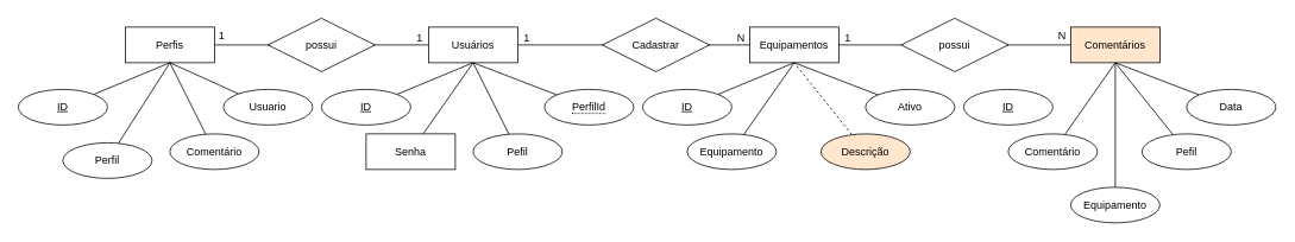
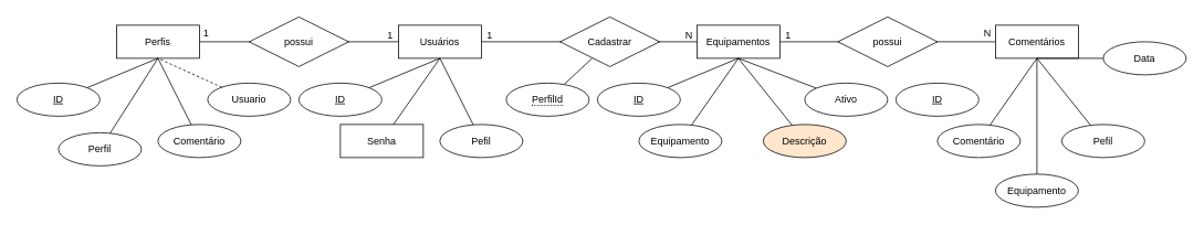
  <mxCell id="0" />
  <mxCell id="1" parent="0" />
  <mxCell id="2" style="edgeStyle=orthogonalEdgeStyle;rounded=0;orthogonalLoop=1;jettySize=auto;html=1;entryX=0.5;entryY=0;entryDx=0;entryDy=0;" edge="1" parent="1" source="3" target="13"><mxGeometry relative="1" as="geometry"><Array as="points"><mxPoint x="530" y="50" /></Array></mxGeometry></mxCell>
  <mxCell id="3" value="Perfis" style="whiteSpace=wrap;html=1;align=center;" vertex="1" parent="1"><mxGeometry x="140" y="30" width="100" height="40" as="geometry" /></mxCell>
  <mxCell id="4" style="rounded=0;orthogonalLoop=1;jettySize=auto;html=1;entryX=0.5;entryY=1;entryDx=0;entryDy=0;endArrow=none;endFill=0;" edge="1" parent="1" source="5" target="3"><mxGeometry relative="1" as="geometry" /></mxCell>
  <mxCell id="5" value="ID" style="ellipse;whiteSpace=wrap;html=1;align=center;fontStyle=4;" vertex="1" parent="1"><mxGeometry x="20" y="100" width="100" height="40" as="geometry" /></mxCell>
  <mxCell id="6" style="rounded=0;orthogonalLoop=1;jettySize=auto;html=1;entryX=0.5;entryY=1;entryDx=0;entryDy=0;endArrow=none;endFill=0;" edge="1" parent="1" source="7" target="3"><mxGeometry relative="1" as="geometry" /></mxCell>
  <mxCell id="7" value="Perfil" style="ellipse;whiteSpace=wrap;html=1;align=center;" vertex="1" parent="1"><mxGeometry x="70" y="160" width="100" height="40" as="geometry" /></mxCell>
  <mxCell id="8" style="rounded=0;orthogonalLoop=1;jettySize=auto;html=1;entryX=0.5;entryY=1;entryDx=0;entryDy=0;endArrow=none;endFill=0;" edge="1" parent="1" source="9" target="3"><mxGeometry relative="1" as="geometry" /></mxCell>
  <mxCell id="9" value="Comentário" style="ellipse;whiteSpace=wrap;html=1;align=center;" vertex="1" parent="1"><mxGeometry x="190" y="150" width="100" height="40" as="geometry" /></mxCell>
- <mxCell id="10" style="rounded=0;orthogonalLoop=1;jettySize=auto;html=1;entryX=0.5;entryY=1;entryDx=0;entryDy=0;endArrow=none;endFill=0;" edge="1" parent="1" source="11" target="3"><mxGeometry relative="1" as="geometry" /></mxCell>
+ <mxCell id="10" style="rounded=0;orthogonalLoop=1;jettySize=auto;html=1;entryX=0.5;entryY=1;entryDx=0;entryDy=0;endArrow=none;endFill=0;dashed=1;" edge="1" parent="1" source="11" target="3"><mxGeometry relative="1" as="geometry" /></mxCell>
  <mxCell id="11" value="Usuario" style="ellipse;whiteSpace=wrap;html=1;align=center;" vertex="1" parent="1"><mxGeometry x="250" y="100" width="100" height="40" as="geometry" /></mxCell>
  <mxCell id="12" style="edgeStyle=orthogonalEdgeStyle;rounded=0;orthogonalLoop=1;jettySize=auto;html=1;entryX=0.5;entryY=0;entryDx=0;entryDy=0;" edge="1" parent="1" source="13" target="23"><mxGeometry relative="1" as="geometry"><Array as="points"><mxPoint x="890" y="50" /></Array></mxGeometry></mxCell>
  <mxCell id="13" value="Usuários" style="whiteSpace=wrap;html=1;align=center;" vertex="1" parent="1"><mxGeometry x="480" y="30" width="100" height="40" as="geometry" /></mxCell>
  <mxCell id="14" style="rounded=0;orthogonalLoop=1;jettySize=auto;html=1;entryX=0.5;entryY=1;entryDx=0;entryDy=0;endArrow=none;endFill=0;" edge="1" parent="1" source="15" target="13"><mxGeometry relative="1" as="geometry" /></mxCell>
  <mxCell id="15" value="ID" style="ellipse;whiteSpace=wrap;html=1;align=center;fontStyle=4;" vertex="1" parent="1"><mxGeometry x="360" y="100" width="100" height="40" as="geometry" /></mxCell>
  <mxCell id="16" style="rounded=0;orthogonalLoop=1;jettySize=auto;html=1;entryX=0.5;entryY=1;entryDx=0;entryDy=0;endArrow=none;endFill=0;" edge="1" parent="1" source="17" target="13"><mxGeometry relative="1" as="geometry" /></mxCell>
  <mxCell id="17" value="Senha" style="whiteSpace=wrap;html=1;align=center;rounded=0;" vertex="1" parent="1"><mxGeometry x="410" y="150" width="100" height="40" as="geometry" /></mxCell>
  <mxCell id="18" style="rounded=0;orthogonalLoop=1;jettySize=auto;html=1;entryX=0.5;entryY=1;entryDx=0;entryDy=0;endArrow=none;endFill=0;" edge="1" parent="1" source="19" target="13"><mxGeometry relative="1" as="geometry" /></mxCell>
  <mxCell id="19" value="Pefil" style="ellipse;whiteSpace=wrap;html=1;align=center;" vertex="1" parent="1"><mxGeometry x="530" y="150" width="100" height="40" as="geometry" /></mxCell>
- <mxCell id="20" style="rounded=0;orthogonalLoop=1;jettySize=auto;html=1;entryX=0.5;entryY=1;entryDx=0;entryDy=0;endArrow=none;endFill=0;" edge="1" parent="1" source="21" target="13"><mxGeometry relative="1" as="geometry" /></mxCell>
+ <mxCell id="20" style="rounded=0;orthogonalLoop=1;jettySize=auto;html=1;endArrow=none;endFill=0;" edge="1" parent="1" source="21" target="46"><mxGeometry relative="1" as="geometry" /></mxCell>
  <mxCell id="21" value="&lt;span style=&quot;border-bottom: 1px dotted&quot;&gt;PerfilId&lt;/span&gt;" style="ellipse;whiteSpace=wrap;html=1;align=center;" vertex="1" parent="1"><mxGeometry x="610" y="100" width="100" height="40" as="geometry" /></mxCell>
  <mxCell id="22" style="rounded=0;orthogonalLoop=1;jettySize=auto;html=1;entryX=0;entryY=0.5;entryDx=0;entryDy=0;endArrow=none;endFill=0;" edge="1" parent="1" source="23" target="32"><mxGeometry relative="1" as="geometry" /></mxCell>
  <mxCell id="23" value="Equipamentos" style="whiteSpace=wrap;html=1;align=center;" vertex="1" parent="1"><mxGeometry x="840" y="30" width="100" height="40" as="geometry" /></mxCell>
  <mxCell id="24" style="rounded=0;orthogonalLoop=1;jettySize=auto;html=1;entryX=0.5;entryY=1;entryDx=0;entryDy=0;endArrow=none;endFill=0;" edge="1" parent="1" source="25" target="23"><mxGeometry relative="1" as="geometry" /></mxCell>
  <mxCell id="25" value="ID" style="ellipse;whiteSpace=wrap;html=1;align=center;fontStyle=4;" vertex="1" parent="1"><mxGeometry x="720" y="100" width="100" height="40" as="geometry" /></mxCell>
  <mxCell id="26" style="rounded=0;orthogonalLoop=1;jettySize=auto;html=1;entryX=0.5;entryY=1;entryDx=0;entryDy=0;endArrow=none;endFill=0;" edge="1" parent="1" source="27" target="23"><mxGeometry relative="1" as="geometry" /></mxCell>
  <mxCell id="27" value="Equipamento" style="ellipse;whiteSpace=wrap;html=1;align=center;" vertex="1" parent="1"><mxGeometry x="770" y="150" width="100" height="40" as="geometry" /></mxCell>
- <mxCell id="28" style="rounded=0;orthogonalLoop=1;jettySize=auto;html=1;entryX=0.5;entryY=1;entryDx=0;entryDy=0;endArrow=none;endFill=0;dashed=1;" edge="1" parent="1" source="29" target="23"><mxGeometry relative="1" as="geometry" /></mxCell>
+ <mxCell id="28" style="rounded=0;orthogonalLoop=1;jettySize=auto;html=1;entryX=0.5;entryY=1;entryDx=0;entryDy=0;endArrow=none;endFill=0;" edge="1" parent="1" source="29" target="23"><mxGeometry relative="1" as="geometry" /></mxCell>
  <mxCell id="29" value="Descrição" style="ellipse;whiteSpace=wrap;html=1;align=center;fillColor=#ffe6cc;" vertex="1" parent="1"><mxGeometry x="920" y="150" width="100" height="40" as="geometry" /></mxCell>
  <mxCell id="30" style="rounded=0;orthogonalLoop=1;jettySize=auto;html=1;entryX=0.5;entryY=1;entryDx=0;entryDy=0;endArrow=none;endFill=0;" edge="1" parent="1" source="31" target="23"><mxGeometry relative="1" as="geometry"><mxPoint x="960" y="30" as="targetPoint" /></mxGeometry></mxCell>
  <mxCell id="31" value="Ativo" style="ellipse;whiteSpace=wrap;html=1;align=center;" vertex="1" parent="1"><mxGeometry x="970" y="100" width="100" height="40" as="geometry" /></mxCell>
- <mxCell id="32" value="Comentários" style="whiteSpace=wrap;html=1;align=center;fillColor=#ffe6cc;" vertex="1" parent="1"><mxGeometry x="1200" y="30" width="100" height="40" as="geometry" /></mxCell>
+ <mxCell id="32" value="Comentários" style="whiteSpace=wrap;html=1;align=center;" vertex="1" parent="1"><mxGeometry x="1200" y="30" width="100" height="40" as="geometry" /></mxCell>
  <mxCell id="33" value="ID" style="ellipse;whiteSpace=wrap;html=1;align=center;fontStyle=4;" vertex="1" parent="1"><mxGeometry x="1080" y="100" width="100" height="40" as="geometry" /></mxCell>
  <mxCell id="34" style="rounded=0;orthogonalLoop=1;jettySize=auto;html=1;entryX=0.5;entryY=1;entryDx=0;entryDy=0;endArrow=none;endFill=0;" edge="1" parent="1" source="35" target="32"><mxGeometry relative="1" as="geometry" /></mxCell>
  <mxCell id="35" value="Comentário" style="ellipse;whiteSpace=wrap;html=1;align=center;" vertex="1" parent="1"><mxGeometry x="1130" y="150" width="100" height="40" as="geometry" /></mxCell>
  <mxCell id="36" style="rounded=0;orthogonalLoop=1;jettySize=auto;html=1;entryX=0.5;entryY=1;entryDx=0;entryDy=0;endArrow=none;endFill=0;" edge="1" parent="1" source="37" target="32"><mxGeometry relative="1" as="geometry" /></mxCell>
  <mxCell id="37" value="Pefil" style="ellipse;whiteSpace=wrap;html=1;align=center;" vertex="1" parent="1"><mxGeometry x="1280" y="150" width="100" height="40" as="geometry" /></mxCell>
  <mxCell id="38" style="rounded=0;orthogonalLoop=1;jettySize=auto;html=1;entryX=0.5;entryY=1;entryDx=0;entryDy=0;endArrow=none;endFill=0;" edge="1" parent="1" source="39" target="32"><mxGeometry relative="1" as="geometry"><mxPoint x="1277" y="140" as="targetPoint" /></mxGeometry></mxCell>
  <mxCell id="39" value="Equipamento" style="ellipse;whiteSpace=wrap;html=1;align=center;" vertex="1" parent="1"><mxGeometry x="1200" y="210" width="100" height="40" as="geometry" /></mxCell>
  <mxCell id="40" style="rounded=0;orthogonalLoop=1;jettySize=auto;html=1;entryX=0.5;entryY=1;entryDx=0;entryDy=0;endArrow=none;endFill=0;" edge="1" parent="1" source="41" target="32"><mxGeometry relative="1" as="geometry"><mxPoint x="1320" y="30" as="targetPoint" /></mxGeometry></mxCell>
- <mxCell id="41" value="Data" style="ellipse;whiteSpace=wrap;html=1;align=center;" vertex="1" parent="1"><mxGeometry x="1330" y="100" width="100" height="40" as="geometry" /></mxCell>
+ <mxCell id="41" value="Data" style="ellipse;whiteSpace=wrap;html=1;align=center;" vertex="1" parent="1"><mxGeometry x="1330" y="50" width="100" height="40" as="geometry" /></mxCell>
  <mxCell id="42" value="1" style="text;html=1;align=center;verticalAlign=middle;resizable=0;points=[];autosize=1;strokeColor=none;fillColor=none;" vertex="1" parent="1"><mxGeometry x="233" y="25" width="30" height="30" as="geometry" /></mxCell>
  <mxCell id="43" value="1" style="text;html=1;align=center;verticalAlign=middle;resizable=0;points=[];autosize=1;strokeColor=none;fillColor=none;" vertex="1" parent="1"><mxGeometry x="455" y="28" width="30" height="30" as="geometry" /></mxCell>
  <mxCell id="44" value="1" style="text;html=1;align=center;verticalAlign=middle;resizable=0;points=[];autosize=1;strokeColor=none;fillColor=none;" vertex="1" parent="1"><mxGeometry x="575" y="28" width="30" height="30" as="geometry" /></mxCell>
  <mxCell id="45" value="N" style="text;html=1;align=center;verticalAlign=middle;resizable=0;points=[];autosize=1;strokeColor=none;fillColor=none;" vertex="1" parent="1"><mxGeometry x="815" y="28" width="30" height="30" as="geometry" /></mxCell>
  <mxCell id="46" value="Cadastrar" style="shape=rhombus;perimeter=rhombusPerimeter;whiteSpace=wrap;html=1;align=center;" vertex="1" parent="1"><mxGeometry x="675" y="20" width="120" height="60" as="geometry" /></mxCell>
  <mxCell id="47" value="possui" style="shape=rhombus;perimeter=rhombusPerimeter;whiteSpace=wrap;html=1;align=center;" vertex="1" parent="1"><mxGeometry x="300" y="20" width="120" height="60" as="geometry" /></mxCell>
  <mxCell id="48" value="1" style="text;html=1;align=center;verticalAlign=middle;resizable=0;points=[];autosize=1;strokeColor=none;fillColor=none;" vertex="1" parent="1"><mxGeometry x="935" y="28" width="30" height="30" as="geometry" /></mxCell>
  <mxCell id="49" value="N" style="text;html=1;align=center;verticalAlign=middle;resizable=0;points=[];autosize=1;strokeColor=none;fillColor=none;" vertex="1" parent="1"><mxGeometry x="1175" y="25" width="30" height="30" as="geometry" /></mxCell>
  <mxCell id="50" value="possui" style="shape=rhombus;perimeter=rhombusPerimeter;whiteSpace=wrap;html=1;align=center;" vertex="1" parent="1"><mxGeometry x="1010" y="20" width="120" height="60" as="geometry" /></mxCell>
